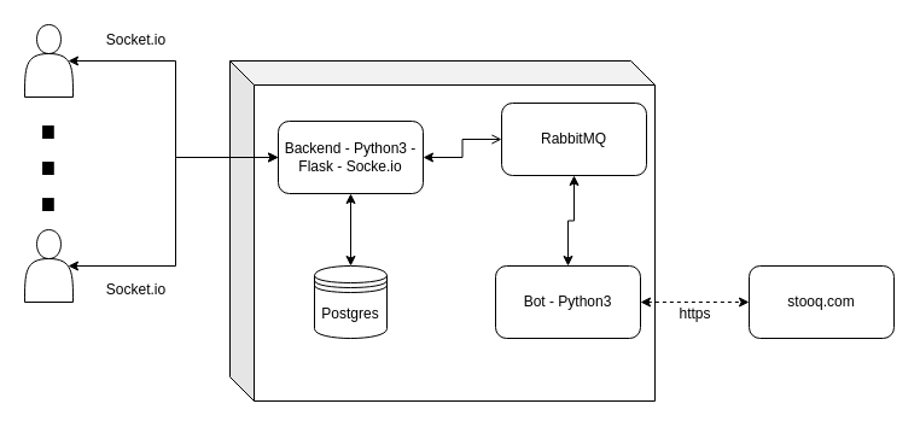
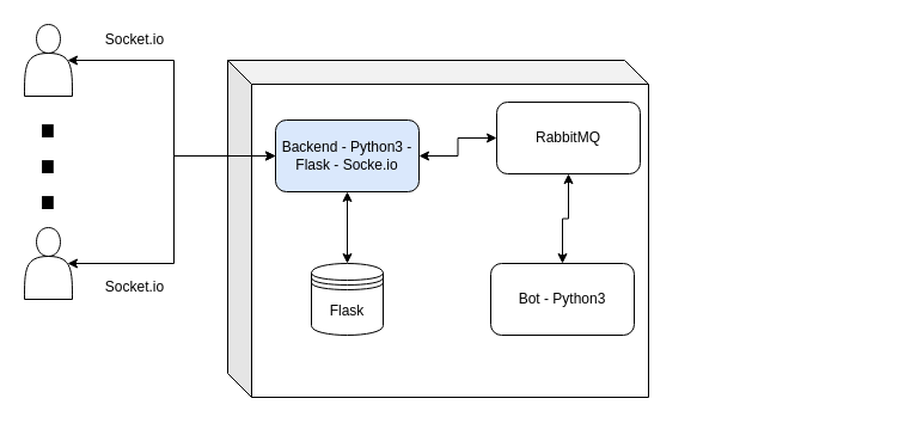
  <mxCell id="0" />
  <mxCell id="1" parent="0" />
  <mxCell id="2" value="" style="shape=cube;whiteSpace=wrap;html=1;boundedLbl=1;backgroundOutline=1;darkOpacity=0.05;darkOpacity2=0.1;" parent="1" vertex="1"><mxGeometry x="190" y="50" width="352" height="282" as="geometry" /></mxCell>
- <mxCell id="3" style="edgeStyle=orthogonalEdgeStyle;rounded=0;orthogonalLoop=1;jettySize=auto;html=1;exitX=1;exitY=0.5;exitDx=0;exitDy=0;entryX=0;entryY=0.5;entryDx=0;entryDy=0;startArrow=classic;startFill=1;endArrow=open;" parent="1" source="5" target="9" edge="1"><mxGeometry relative="1" as="geometry" /></mxCell>
+ <mxCell id="3" style="edgeStyle=orthogonalEdgeStyle;rounded=0;orthogonalLoop=1;jettySize=auto;html=1;exitX=1;exitY=0.5;exitDx=0;exitDy=0;entryX=0;entryY=0.5;entryDx=0;entryDy=0;startArrow=classic;startFill=1;" parent="1" source="5" target="9" edge="1"><mxGeometry relative="1" as="geometry" /></mxCell>
  <mxCell id="4" style="edgeStyle=orthogonalEdgeStyle;rounded=0;orthogonalLoop=1;jettySize=auto;html=1;entryX=0.5;entryY=0;entryDx=0;entryDy=0;startArrow=classic;startFill=1;" parent="1" source="5" target="8" edge="1"><mxGeometry relative="1" as="geometry" /></mxCell>
- <mxCell id="5" value="Backend - Python3 - Flask - Socke.io" style="rounded=1;whiteSpace=wrap;html=1;" parent="1" vertex="1"><mxGeometry x="230" y="100" width="120" height="60" as="geometry" /></mxCell>
+ <mxCell id="5" value="Backend - Python3 - Flask - Socke.io" style="rounded=1;whiteSpace=wrap;html=1;fillColor=#dae8fc;" parent="1" vertex="1"><mxGeometry x="230" y="100" width="120" height="60" as="geometry" /></mxCell>
  <mxCell id="6" style="edgeStyle=orthogonalEdgeStyle;rounded=0;orthogonalLoop=1;jettySize=auto;html=1;exitX=0.9;exitY=0.5;exitDx=0;exitDy=0;exitPerimeter=0;entryX=0;entryY=0.5;entryDx=0;entryDy=0;startArrow=classic;startFill=1;" parent="1" source="7" target="5" edge="1"><mxGeometry relative="1" as="geometry" /></mxCell>
  <mxCell id="7" value="" style="shape=actor;whiteSpace=wrap;html=1;" parent="1" vertex="1"><mxGeometry x="20" y="20" width="40" height="60" as="geometry" /></mxCell>
- <mxCell id="8" value="Postgres" style="shape=datastore;whiteSpace=wrap;html=1;" parent="1" vertex="1"><mxGeometry x="260" y="220" width="60" height="60" as="geometry" /></mxCell>
+ <mxCell id="8" value="Flask" style="shape=datastore;whiteSpace=wrap;html=1;" parent="1" vertex="1"><mxGeometry x="260" y="220" width="60" height="60" as="geometry" /></mxCell>
  <mxCell id="9" value="RabbitMQ" style="rounded=1;whiteSpace=wrap;html=1;" parent="1" vertex="1"><mxGeometry x="415" y="85" width="120" height="60" as="geometry" /></mxCell>
  <mxCell id="10" style="edgeStyle=orthogonalEdgeStyle;rounded=0;orthogonalLoop=1;jettySize=auto;html=1;exitX=0.9;exitY=0.5;exitDx=0;exitDy=0;exitPerimeter=0;entryX=0;entryY=0.5;entryDx=0;entryDy=0;startArrow=classic;startFill=1;" parent="1" source="11" target="5" edge="1"><mxGeometry relative="1" as="geometry" /></mxCell>
  <mxCell id="11" value="" style="shape=actor;whiteSpace=wrap;html=1;" parent="1" vertex="1"><mxGeometry x="20" y="190" width="40" height="60" as="geometry" /></mxCell>
  <mxCell id="12" value="&lt;font style=&quot;font-size: 102px&quot;&gt;.&lt;/font&gt;" style="text;html=1;strokeColor=none;fillColor=none;align=center;verticalAlign=middle;whiteSpace=wrap;rounded=0;" parent="1" vertex="1"><mxGeometry x="20" y="70" width="40" height="20" as="geometry" /></mxCell>
  <mxCell id="13" value="&lt;font style=&quot;font-size: 102px&quot;&gt;.&lt;/font&gt;" style="text;html=1;strokeColor=none;fillColor=none;align=center;verticalAlign=middle;whiteSpace=wrap;rounded=0;" parent="1" vertex="1"><mxGeometry x="20" y="100" width="40" height="20" as="geometry" /></mxCell>
  <mxCell id="14" value="&lt;font style=&quot;font-size: 102px&quot;&gt;.&lt;/font&gt;" style="text;html=1;strokeColor=none;fillColor=none;align=center;verticalAlign=middle;whiteSpace=wrap;rounded=0;" parent="1" vertex="1"><mxGeometry x="20" y="130" width="40" height="20" as="geometry" /></mxCell>
  <mxCell id="15" value="Socket.io" style="text;html=1;align=center;verticalAlign=middle;resizable=0;points=[];;autosize=1;" parent="1" vertex="1"><mxGeometry x="82" y="23" width="60" height="20" as="geometry" /></mxCell>
  <mxCell id="16" value="Socket.io" style="text;html=1;align=center;verticalAlign=middle;resizable=0;points=[];;autosize=1;" parent="1" vertex="1"><mxGeometry x="82" y="230" width="60" height="20" as="geometry" /></mxCell>
  <mxCell id="17" style="edgeStyle=orthogonalEdgeStyle;rounded=0;orthogonalLoop=1;jettySize=auto;html=1;entryX=0.5;entryY=1;entryDx=0;entryDy=0;startArrow=classic;startFill=1;" parent="1" source="19" target="9" edge="1"><mxGeometry relative="1" as="geometry" /></mxCell>
- <mxCell id="18" style="edgeStyle=orthogonalEdgeStyle;rounded=0;orthogonalLoop=1;jettySize=auto;html=1;exitX=1;exitY=0.5;exitDx=0;exitDy=0;entryX=0;entryY=0.5;entryDx=0;entryDy=0;startArrow=classic;startFill=1;dashed=1;" parent="1" source="19" target="20" edge="1"><mxGeometry relative="1" as="geometry" /></mxCell>
  <mxCell id="19" value="Bot - Python3" style="rounded=1;whiteSpace=wrap;html=1;" parent="1" vertex="1"><mxGeometry x="410" y="220" width="120" height="60" as="geometry" /></mxCell>
- <mxCell id="20" value="stooq.com" style="rounded=1;whiteSpace=wrap;html=1;" parent="1" vertex="1"><mxGeometry x="620" y="220" width="120" height="60" as="geometry" /></mxCell>
- <mxCell id="21" value="https" style="text;html=1;align=center;verticalAlign=middle;resizable=0;points=[];;autosize=1;" parent="1" vertex="1"><mxGeometry x="555" y="250" width="40" height="20" as="geometry" /></mxCell>
